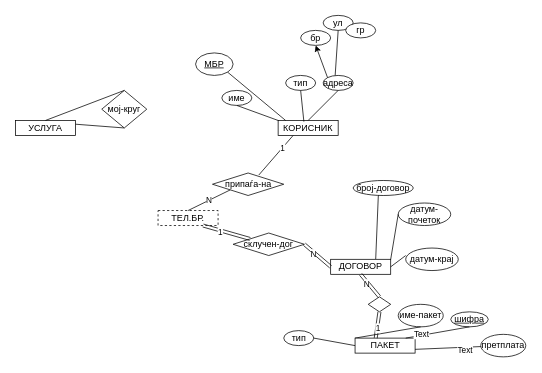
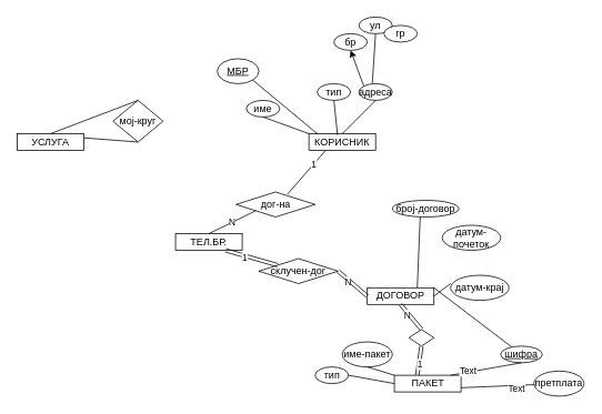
  <mxCell id="0" />
  <mxCell id="1" parent="0" />
  <mxCell id="2" value="КОРИСНИК" style="rounded=0;whiteSpace=wrap;html=1;" vertex="1" parent="1"><mxGeometry x="370" y="160" width="80" height="20" as="geometry" /></mxCell>
- <mxCell id="3" value="име-пакет" style="ellipse;whiteSpace=wrap;html=1;" vertex="1" parent="1"><mxGeometry x="530" y="405" width="60" height="30" as="geometry" /></mxCell>
+ <mxCell id="3" value="име-пакет" style="ellipse;whiteSpace=wrap;html=1;" vertex="1" parent="1"><mxGeometry x="410" y="410" width="60" height="30" as="geometry" /></mxCell>
  <mxCell id="4" value="адреса" style="ellipse;whiteSpace=wrap;html=1;" vertex="1" parent="1"><mxGeometry x="430" y="100" width="40" height="20" as="geometry" /></mxCell>
  <mxCell id="5" value="бр" style="ellipse;whiteSpace=wrap;html=1;" vertex="1" parent="1"><mxGeometry x="400" y="40" width="40" height="20" as="geometry" /></mxCell>
  <mxCell id="6" value="ул" style="ellipse;whiteSpace=wrap;html=1;" vertex="1" parent="1"><mxGeometry x="430" y="20" width="40" height="20" as="geometry" /></mxCell>
  <mxCell id="7" value="гр" style="ellipse;whiteSpace=wrap;html=1;" vertex="1" parent="1"><mxGeometry x="460" y="30" width="40" height="20" as="geometry" /></mxCell>
  <mxCell id="8" value="" style="endArrow=none;html=1;rounded=0;entryX=0.5;entryY=1;entryDx=0;entryDy=0;exitX=0;exitY=0;exitDx=0;exitDy=0;" edge="1" parent="1" source="18" target="3"><mxGeometry width="50" height="50" relative="1" as="geometry"><mxPoint x="527.5" y="440" as="sourcePoint" /><mxPoint x="757.5" y="410" as="targetPoint" /></mxGeometry></mxCell>
  <mxCell id="9" value="" style="endArrow=none;html=1;rounded=0;entryX=0.5;entryY=1;entryDx=0;entryDy=0;exitX=0.5;exitY=0;exitDx=0;exitDy=0;" edge="1" parent="1" source="2" target="4"><mxGeometry width="50" height="50" relative="1" as="geometry"><mxPoint x="400" y="170" as="sourcePoint" /><mxPoint x="370" y="110" as="targetPoint" /></mxGeometry></mxCell>
  <mxCell id="10" value="" style="endArrow=classic;html=1;rounded=0;entryX=0.5;entryY=1;entryDx=0;entryDy=0;exitX=0;exitY=0;exitDx=0;exitDy=0;" edge="1" parent="1" source="4" target="5"><mxGeometry width="50" height="50" relative="1" as="geometry"><mxPoint x="424.56" y="167.58" as="sourcePoint" /><mxPoint x="452" y="131" as="targetPoint" /></mxGeometry></mxCell>
  <mxCell id="11" value="" style="endArrow=none;html=1;rounded=0;entryX=0.5;entryY=1;entryDx=0;entryDy=0;" edge="1" parent="1" target="6"><mxGeometry width="50" height="50" relative="1" as="geometry"><mxPoint x="446" y="100" as="sourcePoint" /><mxPoint x="430" y="70" as="targetPoint" /></mxGeometry></mxCell>
  <mxCell id="12" value="тип" style="ellipse;whiteSpace=wrap;html=1;" vertex="1" parent="1"><mxGeometry x="380" y="100" width="40" height="20" as="geometry" /></mxCell>
  <mxCell id="13" value="" style="endArrow=none;html=1;rounded=0;entryX=0.5;entryY=1;entryDx=0;entryDy=0;exitX=0.429;exitY=0.079;exitDx=0;exitDy=0;exitPerimeter=0;" edge="1" parent="1" source="2" target="12"><mxGeometry width="50" height="50" relative="1" as="geometry"><mxPoint x="390" y="160" as="sourcePoint" /><mxPoint x="370" y="110" as="targetPoint" /></mxGeometry></mxCell>
  <mxCell id="14" value="број-договор" style="ellipse;whiteSpace=wrap;html=1;" vertex="1" parent="1"><mxGeometry x="470" y="240" width="80" height="20" as="geometry" /></mxCell>
  <mxCell id="15" value="датум-почеток" style="ellipse;whiteSpace=wrap;html=1;" vertex="1" parent="1"><mxGeometry x="530" y="270" width="70" height="30" as="geometry" /></mxCell>
- <mxCell id="16" value="" style="endArrow=none;html=1;rounded=0;exitX=1;exitY=0;exitDx=0;exitDy=0;entryX=0;entryY=0.5;entryDx=0;entryDy=0;" edge="1" parent="1" source="36" target="15"><mxGeometry width="50" height="50" relative="1" as="geometry"><mxPoint x="425.12" y="189.28" as="sourcePoint" /><mxPoint x="451.819" y="211.862" as="targetPoint" /></mxGeometry></mxCell>
+ <mxCell id="16" value="" style="endArrow=none;html=1;rounded=0;exitX=1;exitY=0;exitDx=0;exitDy=0;" edge="1" parent="1" source="36" target="23"><mxGeometry width="50" height="50" relative="1" as="geometry"><mxPoint x="425.12" y="189.28" as="sourcePoint" /><mxPoint x="451.819" y="211.862" as="targetPoint" /></mxGeometry></mxCell>
  <mxCell id="17" value="" style="endArrow=none;html=1;rounded=0;exitX=0.75;exitY=0;exitDx=0;exitDy=0;entryX=0.419;entryY=0.979;entryDx=0;entryDy=0;entryPerimeter=0;" edge="1" parent="1" source="36" target="14"><mxGeometry width="50" height="50" relative="1" as="geometry"><mxPoint x="500" y="225" as="sourcePoint" /><mxPoint x="530" y="230" as="targetPoint" /></mxGeometry></mxCell>
  <mxCell id="18" value="ПАКЕТ" style="rounded=0;whiteSpace=wrap;html=1;" vertex="1" parent="1"><mxGeometry x="472.5" y="450" width="80" height="20" as="geometry" /></mxCell>
  <mxCell id="19" value="име" style="ellipse;whiteSpace=wrap;html=1;" vertex="1" parent="1"><mxGeometry x="295" y="120" width="40" height="20" as="geometry" /></mxCell>
  <mxCell id="20" value="" style="endArrow=none;html=1;rounded=0;entryX=0.5;entryY=1;entryDx=0;entryDy=0;" edge="1" parent="1" target="19"><mxGeometry width="50" height="50" relative="1" as="geometry"><mxPoint x="370" y="160" as="sourcePoint" /><mxPoint x="410" y="150" as="targetPoint" /></mxGeometry></mxCell>
  <mxCell id="21" value="МБР" style="ellipse;whiteSpace=wrap;html=1;align=center;fontStyle=4;" vertex="1" parent="1"><mxGeometry x="260" y="70" width="50" height="30" as="geometry" /></mxCell>
  <mxCell id="22" value="" style="endArrow=none;html=1;rounded=0;entryX=1;entryY=1;entryDx=0;entryDy=0;exitX=0.125;exitY=0;exitDx=0;exitDy=0;exitPerimeter=0;" edge="1" parent="1" source="2" target="21"><mxGeometry width="50" height="50" relative="1" as="geometry"><mxPoint x="380" y="170" as="sourcePoint" /><mxPoint x="340" y="150" as="targetPoint" /></mxGeometry></mxCell>
  <mxCell id="23" value="шифра" style="ellipse;whiteSpace=wrap;html=1;align=center;fontStyle=4;" vertex="1" parent="1"><mxGeometry x="600" y="415" width="50" height="20" as="geometry" /></mxCell>
  <mxCell id="24" value="" style="endArrow=none;html=1;rounded=0;entryX=0.5;entryY=1;entryDx=0;entryDy=0;" edge="1" parent="1" target="23"><mxGeometry width="50" height="50" relative="1" as="geometry"><mxPoint x="540" y="450" as="sourcePoint" /><mxPoint x="627.5" y="470" as="targetPoint" /></mxGeometry></mxCell>
  <mxCell id="25" value="Text" style="edgeLabel;html=1;align=center;verticalAlign=middle;resizable=0;points=[];" vertex="1" connectable="0" parent="24"><mxGeometry x="-0.511" y="2" relative="1" as="geometry"><mxPoint as="offset" /></mxGeometry></mxCell>
  <mxCell id="26" value="претплата" style="ellipse;whiteSpace=wrap;html=1;" vertex="1" parent="1"><mxGeometry x="640" y="445" width="60" height="30" as="geometry" /></mxCell>
  <mxCell id="27" value="" style="endArrow=none;html=1;rounded=0;exitX=1;exitY=0.75;exitDx=0;exitDy=0;" edge="1" parent="1" source="18" target="26"><mxGeometry width="50" height="50" relative="1" as="geometry"><mxPoint x="517.22" y="457" as="sourcePoint" /><mxPoint x="507.5" y="400" as="targetPoint" /></mxGeometry></mxCell>
  <mxCell id="28" value="Text" style="edgeLabel;html=1;align=center;verticalAlign=middle;resizable=0;points=[];" vertex="1" connectable="0" parent="27"><mxGeometry x="0.514" y="-3" relative="1" as="geometry"><mxPoint as="offset" /></mxGeometry></mxCell>
  <mxCell id="29" value="тип" style="ellipse;whiteSpace=wrap;html=1;" vertex="1" parent="1"><mxGeometry x="377.5" y="440" width="40" height="20" as="geometry" /></mxCell>
  <mxCell id="30" value="" style="endArrow=none;html=1;rounded=0;entryX=1;entryY=0.5;entryDx=0;entryDy=0;exitX=0;exitY=0.5;exitDx=0;exitDy=0;" edge="1" parent="1" source="18" target="29"><mxGeometry width="50" height="50" relative="1" as="geometry"><mxPoint x="467.5" y="450" as="sourcePoint" /><mxPoint x="477.5" y="440" as="targetPoint" /></mxGeometry></mxCell>
- <mxCell id="31" value="ТЕЛ.БР." style="rounded=0;whiteSpace=wrap;html=1;dashed=1;" vertex="1" parent="1"><mxGeometry x="210" y="280" width="80" height="20" as="geometry" /></mxCell>
- <mxCell id="32" value="припаѓа-на" style="shape=rhombus;perimeter=rhombusPerimeter;whiteSpace=wrap;html=1;align=center;" vertex="1" parent="1"><mxGeometry x="282.5" y="230" width="95" height="30" as="geometry" /></mxCell>
+ <mxCell id="31" value="ТЕЛ.БР." style="rounded=0;whiteSpace=wrap;html=1;" vertex="1" parent="1"><mxGeometry x="210" y="280" width="80" height="20" as="geometry" /></mxCell>
+ <mxCell id="32" value="дог-на" style="shape=rhombus;perimeter=rhombusPerimeter;whiteSpace=wrap;html=1;align=center;" vertex="1" parent="1"><mxGeometry x="282.5" y="230" width="95" height="30" as="geometry" /></mxCell>
  <mxCell id="33" value="" style="endArrow=none;html=1;rounded=0;entryX=0.25;entryY=1;entryDx=0;entryDy=0;exitX=0.65;exitY=0.09;exitDx=0;exitDy=0;exitPerimeter=0;" edge="1" parent="1" source="32" target="2"><mxGeometry width="50" height="50" relative="1" as="geometry"><mxPoint x="320" y="270" as="sourcePoint" /><mxPoint x="370" y="220" as="targetPoint" /></mxGeometry></mxCell>
  <mxCell id="34" value="1" style="edgeLabel;html=1;align=center;verticalAlign=middle;resizable=0;points=[];" vertex="1" connectable="0" parent="33"><mxGeometry x="0.386" relative="1" as="geometry"><mxPoint as="offset" /></mxGeometry></mxCell>
  <mxCell id="35" value="N" style="endArrow=none;html=1;rounded=0;entryX=0;entryY=1;entryDx=0;entryDy=0;exitX=0.5;exitY=0;exitDx=0;exitDy=0;" edge="1" parent="1" source="31" target="32"><mxGeometry width="50" height="50" relative="1" as="geometry"><mxPoint x="320" y="270" as="sourcePoint" /><mxPoint x="370" y="220" as="targetPoint" /></mxGeometry></mxCell>
  <mxCell id="36" value="ДОГОВОР" style="rounded=0;whiteSpace=wrap;html=1;" vertex="1" parent="1"><mxGeometry x="440" y="345" width="80" height="20" as="geometry" /></mxCell>
  <mxCell id="37" value="склучен-дог" style="shape=rhombus;perimeter=rhombusPerimeter;whiteSpace=wrap;html=1;align=center;" vertex="1" parent="1"><mxGeometry x="310" y="310" width="95" height="30" as="geometry" /></mxCell>
  <mxCell id="38" value="" style="shape=rhombus;perimeter=rhombusPerimeter;whiteSpace=wrap;html=1;align=center;" vertex="1" parent="1"><mxGeometry x="490" y="395" width="30" height="20" as="geometry" /></mxCell>
  <mxCell id="39" value="датум-крај" style="ellipse;whiteSpace=wrap;html=1;" vertex="1" parent="1"><mxGeometry x="540" y="330" width="70" height="30" as="geometry" /></mxCell>
  <mxCell id="40" value="" style="endArrow=none;html=1;rounded=0;exitX=1;exitY=0.5;exitDx=0;exitDy=0;entryX=0;entryY=0.333;entryDx=0;entryDy=0;entryPerimeter=0;" edge="1" parent="1" source="36" target="39"><mxGeometry width="50" height="50" relative="1" as="geometry"><mxPoint x="520" y="340" as="sourcePoint" /><mxPoint x="540" y="295" as="targetPoint" /></mxGeometry></mxCell>
  <mxCell id="41" value="" style="shape=link;html=1;rounded=0;exitX=0.5;exitY=1;exitDx=0;exitDy=0;entryX=0.5;entryY=0;entryDx=0;entryDy=0;" edge="1" parent="1" source="36" target="38"><mxGeometry relative="1" as="geometry"><mxPoint x="310" y="399.76" as="sourcePoint" /><mxPoint x="470" y="399.76" as="targetPoint" /></mxGeometry></mxCell>
  <mxCell id="42" value="N" style="edgeLabel;html=1;align=center;verticalAlign=middle;resizable=0;points=[];" vertex="1" connectable="0" parent="41"><mxGeometry x="-0.259" y="-2" relative="1" as="geometry"><mxPoint as="offset" /></mxGeometry></mxCell>
  <mxCell id="43" value="" style="shape=link;html=1;rounded=0;exitX=0.5;exitY=1;exitDx=0;exitDy=0;entryX=0.344;entryY=0;entryDx=0;entryDy=0;entryPerimeter=0;" edge="1" parent="1" source="38" target="18"><mxGeometry relative="1" as="geometry"><mxPoint x="480" y="360" as="sourcePoint" /><mxPoint x="507.5" y="395" as="targetPoint" /></mxGeometry></mxCell>
  <mxCell id="44" value="1" style="edgeLabel;html=1;align=center;verticalAlign=middle;resizable=0;points=[];" vertex="1" connectable="0" parent="43"><mxGeometry x="0.271" y="1" relative="1" as="geometry"><mxPoint as="offset" /></mxGeometry></mxCell>
  <mxCell id="45" value="" style="shape=link;html=1;rounded=0;exitX=0.75;exitY=1;exitDx=0;exitDy=0;" edge="1" parent="1" source="31" target="37"><mxGeometry relative="1" as="geometry"><mxPoint x="275" y="330" as="sourcePoint" /><mxPoint x="310" y="375" as="targetPoint" /></mxGeometry></mxCell>
  <mxCell id="46" value="1" style="edgeLabel;html=1;align=center;verticalAlign=middle;resizable=0;points=[];" vertex="1" connectable="0" parent="45"><mxGeometry x="-0.259" y="-2" relative="1" as="geometry"><mxPoint as="offset" /></mxGeometry></mxCell>
  <mxCell id="47" value="" style="shape=link;html=1;rounded=0;exitX=1;exitY=0.5;exitDx=0;exitDy=0;entryX=0;entryY=0.5;entryDx=0;entryDy=0;" edge="1" parent="1" source="37" target="36"><mxGeometry relative="1" as="geometry"><mxPoint x="280" y="310" as="sourcePoint" /><mxPoint x="342.562" y="327.875" as="targetPoint" /></mxGeometry></mxCell>
  <mxCell id="48" value="N" style="edgeLabel;html=1;align=center;verticalAlign=middle;resizable=0;points=[];" vertex="1" connectable="0" parent="47"><mxGeometry x="-0.259" y="-2" relative="1" as="geometry"><mxPoint as="offset" /></mxGeometry></mxCell>
  <mxCell id="49" value="УСЛУГА" style="rounded=0;whiteSpace=wrap;html=1;" vertex="1" parent="1"><mxGeometry x="20" y="160" width="80" height="20" as="geometry" /></mxCell>
  <mxCell id="50" value="мој-круг" style="shape=rhombus;perimeter=rhombusPerimeter;whiteSpace=wrap;html=1;align=center;" vertex="1" parent="1"><mxGeometry x="135" y="120" width="60" height="50" as="geometry" /></mxCell>
  <mxCell id="51" value="" style="endArrow=none;html=1;rounded=0;exitX=0.5;exitY=0;exitDx=0;exitDy=0;entryX=0.5;entryY=0;entryDx=0;entryDy=0;" edge="1" parent="1" source="49" target="50"><mxGeometry width="50" height="50" relative="1" as="geometry"><mxPoint x="120" y="200" as="sourcePoint" /><mxPoint x="170" y="150" as="targetPoint" /></mxGeometry></mxCell>
  <mxCell id="52" value="" style="endArrow=none;html=1;rounded=0;exitX=1;exitY=0.25;exitDx=0;exitDy=0;entryX=0.5;entryY=1;entryDx=0;entryDy=0;" edge="1" parent="1" source="49" target="50"><mxGeometry width="50" height="50" relative="1" as="geometry"><mxPoint x="70" y="170" as="sourcePoint" /><mxPoint x="175" y="130" as="targetPoint" /></mxGeometry></mxCell>
